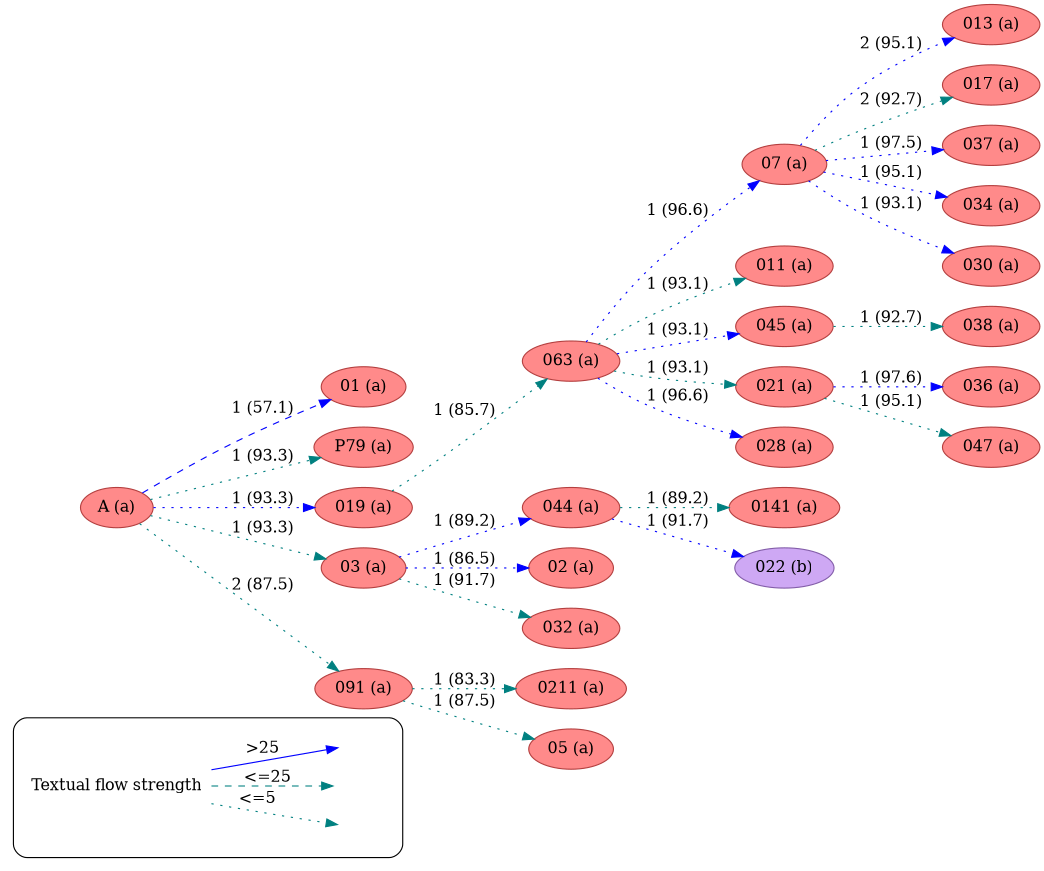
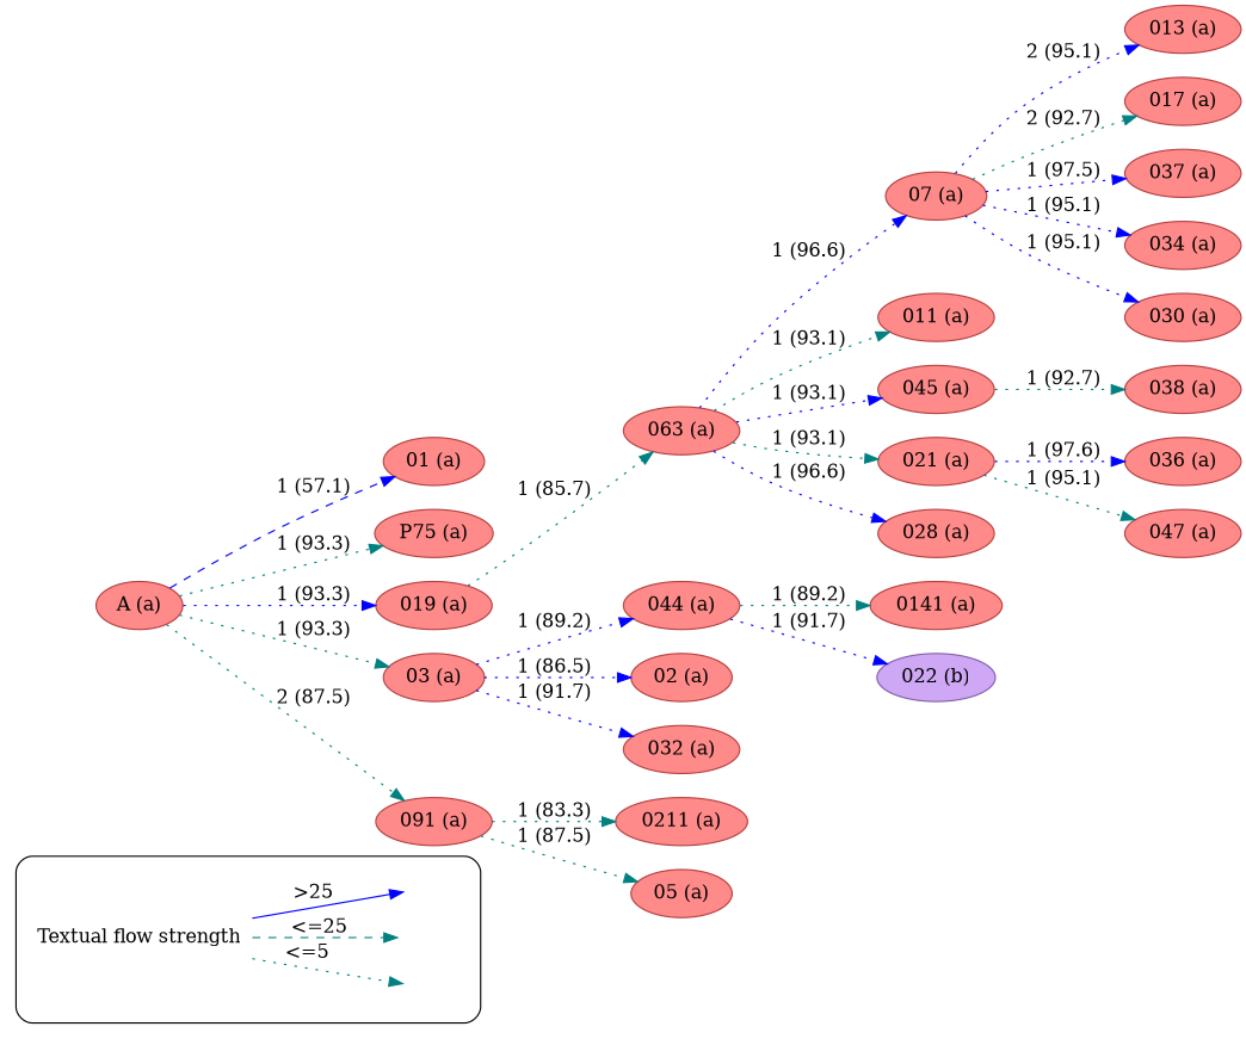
  strict digraph {
    rankdir=LR
    node [style=filled color="#b43f3f" fillcolor="#FF8A8A"]
    edge [color=teal style=dotted]
    n1 [label="Textual flow strength" shape=plaintext style="" color="" fillcolor=""]
    leg_e1 [fixedsize=True height=0.2 style=invis color="" fillcolor=""]
    leg_e2 [fixedsize=True height=0.2 style=invis color="" fillcolor=""]
    leg_e3 [fixedsize=True height=0.2 style=invis color="" fillcolor=""]
    n5 [label="A (a)"]
    n6 [label="01 (a)"]
-   n7 [label="P79 (a)"]
+   n7 [label="P75 (a)"]
    n8 [label="019 (a)"]
    n9 [label="03 (a)"]
    n10 [label="091 (a)"]
    n11 [label="063 (a)"]
    n12 [label="044 (a)"]
    n13 [label="02 (a)"]
    n14 [label="032 (a)"]
    n15 [label="0211 (a)"]
    n16 [label="05 (a)"]
    n17 [label="07 (a)"]
    n18 [label="011 (a)"]
    n19 [label="045 (a)"]
    n20 [label="021 (a)"]
    n21 [label="028 (a)"]
    n22 [label="0141 (a)"]
    n23 [color="#835da9" fillcolor="#CEA8F4" label="022 (b)"]
    n24 [label="013 (a)"]
    n25 [label="017 (a)"]
    n26 [label="037 (a)"]
    n27 [label="034 (a)"]
    n28 [label="030 (a)"]
    n29 [label="038 (a)"]
    n30 [label="036 (a)"]
    n31 [label="047 (a)"]
    subgraph cluster_1 {
      style=rounded
      n1
      leg_e1
      leg_e2
      leg_e3
    }
    n1 -> leg_e1 [label="<=5  "]
    n1 -> leg_e2 [label="  <=25" style=dashed]
    n1 -> leg_e3 [color=blue label=">25" style=solid]
    n5 -> n6 [color=blue label="1 (57.1)" style=dashed]
    n5 -> n7 [label="1 (93.3)"]
    n5 -> n8 [color=blue label="1 (93.3)"]
    n5 -> n9 [label="1 (93.3)"]
    n5 -> n10 [label="2 (87.5)"]
    n8 -> n11 [label="1 (85.7)"]
    n9 -> n12 [color=blue label="1 (89.2)"]
    n9 -> n13 [color=blue label="1 (86.5)"]
-   n9 -> n14 [label="1 (91.7)"]
+   n9 -> n14 [color=blue label="1 (91.7)"]
    n10 -> n15 [label="1 (83.3)"]
    n10 -> n16 [label="1 (87.5)"]
    n11 -> n17 [color=blue label="1 (96.6)"]
    n11 -> n18 [label="1 (93.1)"]
    n11 -> n19 [color=blue label="1 (93.1)"]
    n11 -> n20 [label="1 (93.1)"]
    n11 -> n21 [color=blue label="1 (96.6)"]
    n12 -> n22 [label="1 (89.2)"]
    n12 -> n23 [color=blue label="1 (91.7)"]
    n17 -> n24 [color=blue label="2 (95.1)"]
    n17 -> n25 [label="2 (92.7)"]
    n17 -> n26 [color=blue label="1 (97.5)"]
    n17 -> n27 [color=blue label="1 (95.1)"]
-   n17 -> n28 [color=blue label="1 (93.1)"]
+   n17 -> n28 [color=blue label="1 (95.1)"]
    n19 -> n29 [label="1 (92.7)"]
    n20 -> n30 [color=blue label="1 (97.6)"]
    n20 -> n31 [label="1 (95.1)"]
  }
